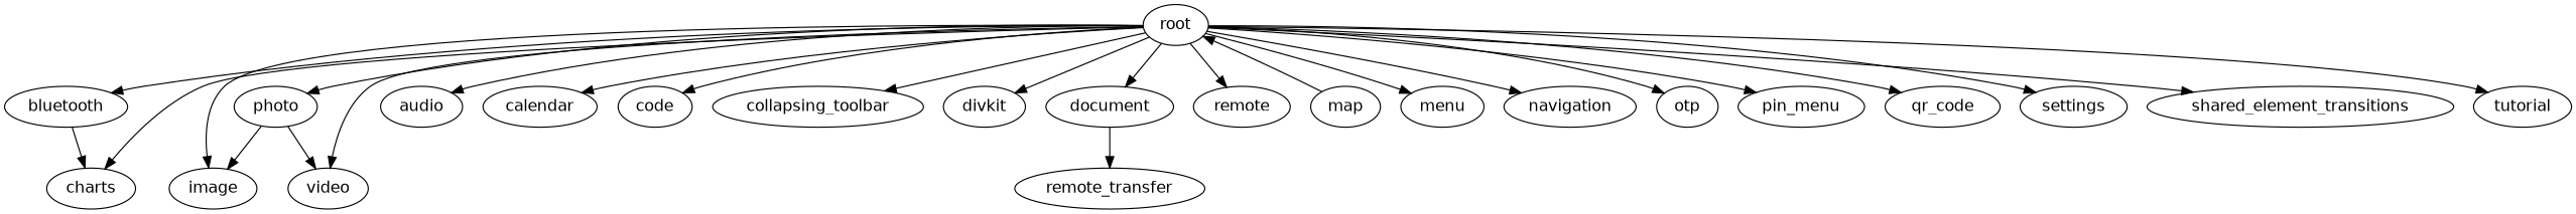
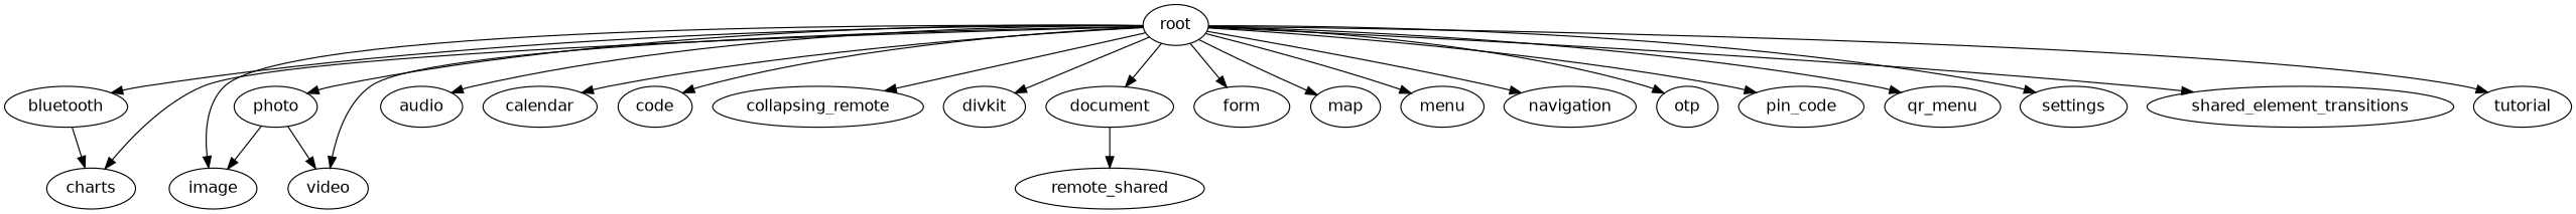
  digraph {
    fontname="DejaVu Sans"
    node [fontname="DejaVu Sans"]
    edge [fontname="DejaVu Sans"]
    bluetooth
    charts
    photo
    image
    video
    root
    audio
    calendar
    n9 [label=code]
-   collapsing_toolbar
+   collapsing_toolbar [label=collapsing_remote]
    divkit
    document
-   form [label=remote]
+   form
    map
    menu
    navigation
    otp
-   pin_code [label=pin_menu]
-   qr_code
+   pin_code
+   qr_code [label=qr_menu]
    settings
    shared_element_transitions
    tutorial
-   remote_transfer
+   remote_transfer [label=remote_shared]
    bluetooth -> charts
    photo -> image
    photo -> video
    root -> bluetooth
    root -> charts
    root -> photo
    root -> image
    root -> video
    root -> audio
    root -> calendar
    root -> n9
    root -> collapsing_toolbar
    root -> divkit
    root -> document
    root -> form
-   map -> root
+   root -> map
    root -> menu
    root -> navigation
    root -> otp
    root -> pin_code
    root -> qr_code
    root -> settings
    root -> shared_element_transitions
    root -> tutorial
    document -> remote_transfer
  }
